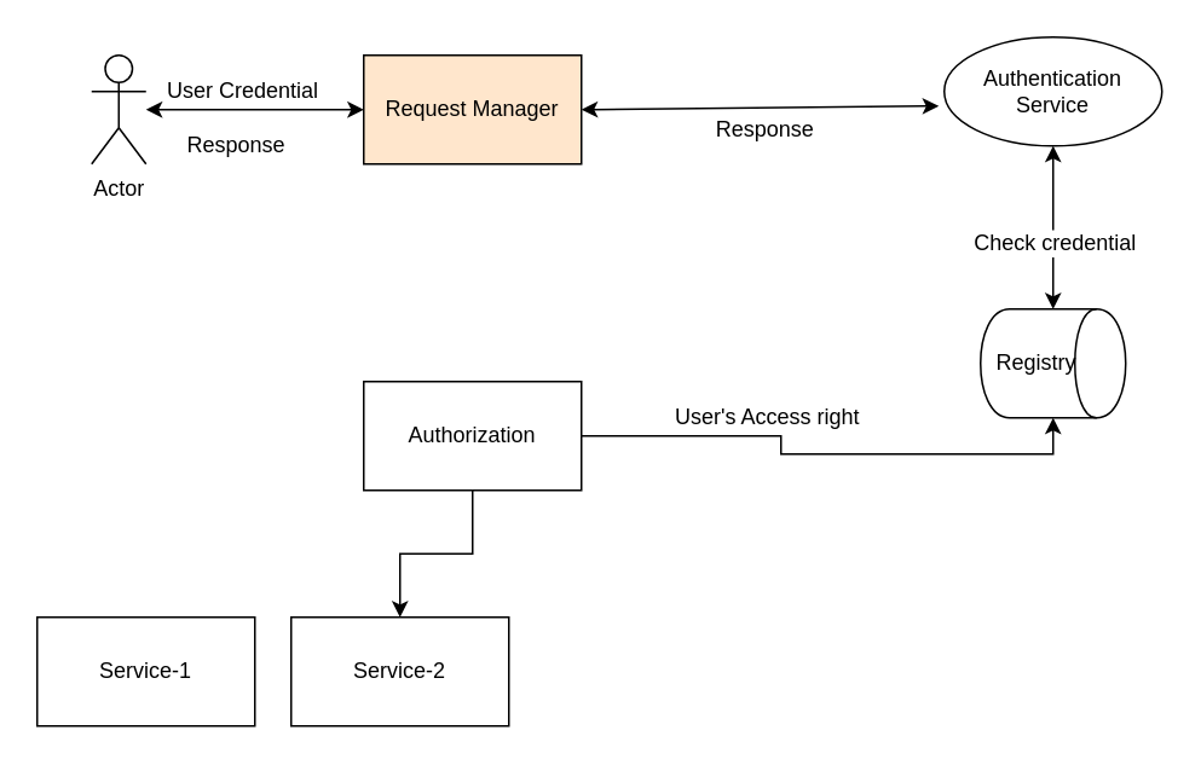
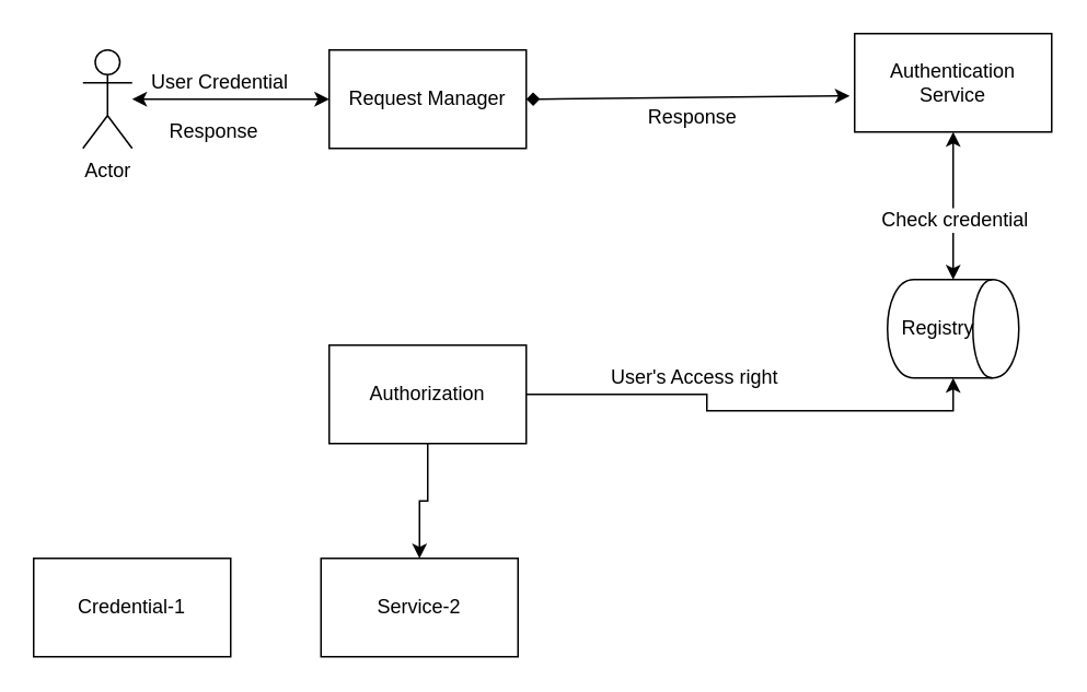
  <mxCell id="0" />
  <mxCell id="1" parent="0" />
  <mxCell id="2" value="Actor" style="shape=umlActor;verticalLabelPosition=bottom;labelBackgroundColor=#ffffff;verticalAlign=top;html=1;outlineConnect=0;" vertex="1" parent="1"><mxGeometry x="50" y="30" width="30" height="60" as="geometry" /></mxCell>
- <mxCell id="3" value="Request Manager" style="rounded=0;whiteSpace=wrap;html=1;fillColor=#ffe6cc;" vertex="1" parent="1"><mxGeometry x="200" y="30" width="120" height="60" as="geometry" /></mxCell>
- <mxCell id="4" value="Authentication&lt;br&gt;Service&lt;br&gt;" style="ellipse;whiteSpace=wrap;html=1;" vertex="1" parent="1"><mxGeometry x="520" y="20" width="120" height="60" as="geometry" /></mxCell>
+ <mxCell id="3" value="Request Manager" style="rounded=0;whiteSpace=wrap;html=1;" vertex="1" parent="1"><mxGeometry x="200" y="30" width="120" height="60" as="geometry" /></mxCell>
+ <mxCell id="4" value="Authentication&lt;br&gt;Service&lt;br&gt;" style="rounded=0;whiteSpace=wrap;html=1;" vertex="1" parent="1"><mxGeometry x="520" y="20" width="120" height="60" as="geometry" /></mxCell>
  <mxCell id="5" value="Registry" style="shape=cylinder;whiteSpace=wrap;html=1;boundedLbl=1;backgroundOutline=1;direction=south;" vertex="1" parent="1"><mxGeometry x="540" y="170" width="80" height="60" as="geometry" /></mxCell>
  <mxCell id="6" value="" style="endArrow=classic;startArrow=classic;html=1;entryX=0.5;entryY=1;entryDx=0;entryDy=0;exitX=0;exitY=0.5;exitDx=0;exitDy=0;" edge="1" parent="1" source="5" target="4"><mxGeometry width="50" height="50" relative="1" as="geometry"><mxPoint x="240" y="330" as="sourcePoint" /><mxPoint x="290" y="280" as="targetPoint" /></mxGeometry></mxCell>
  <mxCell id="7" value="Check credential" style="text;html=1;resizable=0;points=[];align=center;verticalAlign=middle;labelBackgroundColor=#ffffff;" vertex="1" connectable="0" parent="6"><mxGeometry x="-0.183" relative="1" as="geometry"><mxPoint as="offset" /></mxGeometry></mxCell>
- <mxCell id="8" value="" style="endArrow=classic;startArrow=classic;html=1;entryX=1;entryY=0.5;entryDx=0;entryDy=0;exitX=-0.025;exitY=0.633;exitDx=0;exitDy=0;exitPerimeter=0;" edge="1" parent="1" source="4" target="3"><mxGeometry width="50" height="50" relative="1" as="geometry"><mxPoint x="230" y="150" as="sourcePoint" /><mxPoint x="280" y="100" as="targetPoint" /></mxGeometry></mxCell>
+ <mxCell id="8" value="" style="endArrow=diamond;startArrow=classic;html=1;entryX=1;entryY=0.5;entryDx=0;entryDy=0;exitX=-0.025;exitY=0.633;exitDx=0;exitDy=0;exitPerimeter=0;" edge="1" parent="1" source="4" target="3"><mxGeometry width="50" height="50" relative="1" as="geometry"><mxPoint x="230" y="150" as="sourcePoint" /><mxPoint x="280" y="100" as="targetPoint" /></mxGeometry></mxCell>
  <mxCell id="9" value="Response" style="text;html=1;resizable=0;points=[];align=center;verticalAlign=middle;labelBackgroundColor=#ffffff;" vertex="1" connectable="0" parent="8"><mxGeometry x="-0.289" y="1" relative="1" as="geometry"><mxPoint x="-27" y="10.5" as="offset" /></mxGeometry></mxCell>
  <mxCell id="10" value="" style="endArrow=classic;startArrow=classic;html=1;entryX=0;entryY=0.5;entryDx=0;entryDy=0;" edge="1" parent="1" target="3"><mxGeometry width="50" height="50" relative="1" as="geometry"><mxPoint x="80" y="60" as="sourcePoint" /><mxPoint x="150" y="40" as="targetPoint" /></mxGeometry></mxCell>
  <mxCell id="11" value="User Credential" style="text;html=1;resizable=0;points=[];autosize=1;align=left;verticalAlign=top;spacingTop=-4;" vertex="1" parent="1"><mxGeometry x="90" y="40" width="100" height="20" as="geometry" /></mxCell>
  <mxCell id="12" value="Response" style="text;html=1;strokeColor=none;fillColor=none;align=center;verticalAlign=middle;whiteSpace=wrap;rounded=0;" vertex="1" parent="1"><mxGeometry x="110" y="70" width="40" height="20" as="geometry" /></mxCell>
  <mxCell id="13" style="edgeStyle=orthogonalEdgeStyle;rounded=0;orthogonalLoop=1;jettySize=auto;html=1;entryX=1;entryY=0.5;entryDx=0;entryDy=0;" edge="1" parent="1" source="15" target="5"><mxGeometry relative="1" as="geometry" /></mxCell>
  <mxCell id="14" style="edgeStyle=orthogonalEdgeStyle;rounded=0;orthogonalLoop=1;jettySize=auto;html=1;entryX=0.5;entryY=0;entryDx=0;entryDy=0;" edge="1" parent="1" source="15" target="18"><mxGeometry relative="1" as="geometry" /></mxCell>
  <mxCell id="15" value="Authorization" style="rounded=0;whiteSpace=wrap;html=1;" vertex="1" parent="1"><mxGeometry x="200" y="210" width="120" height="60" as="geometry" /></mxCell>
  <mxCell id="16" value="User's Access right" style="text;html=1;resizable=0;points=[];autosize=1;align=left;verticalAlign=top;spacingTop=-4;" vertex="1" parent="1"><mxGeometry x="370" y="220" width="120" height="20" as="geometry" /></mxCell>
- <mxCell id="17" value="Service-1" style="rounded=0;whiteSpace=wrap;html=1;" vertex="1" parent="1"><mxGeometry x="20" y="340" width="120" height="60" as="geometry" /></mxCell>
- <mxCell id="18" value="Service-2" style="rounded=0;whiteSpace=wrap;html=1;" vertex="1" parent="1"><mxGeometry x="160" y="340" width="120" height="60" as="geometry" /></mxCell>
+ <mxCell id="17" value="Credential-1" style="rounded=0;whiteSpace=wrap;html=1;" vertex="1" parent="1"><mxGeometry x="20" y="340" width="120" height="60" as="geometry" /></mxCell>
+ <mxCell id="18" value="Service-2" style="rounded=0;whiteSpace=wrap;html=1;" vertex="1" parent="1"><mxGeometry x="195" y="340" width="120" height="60" as="geometry" /></mxCell>
